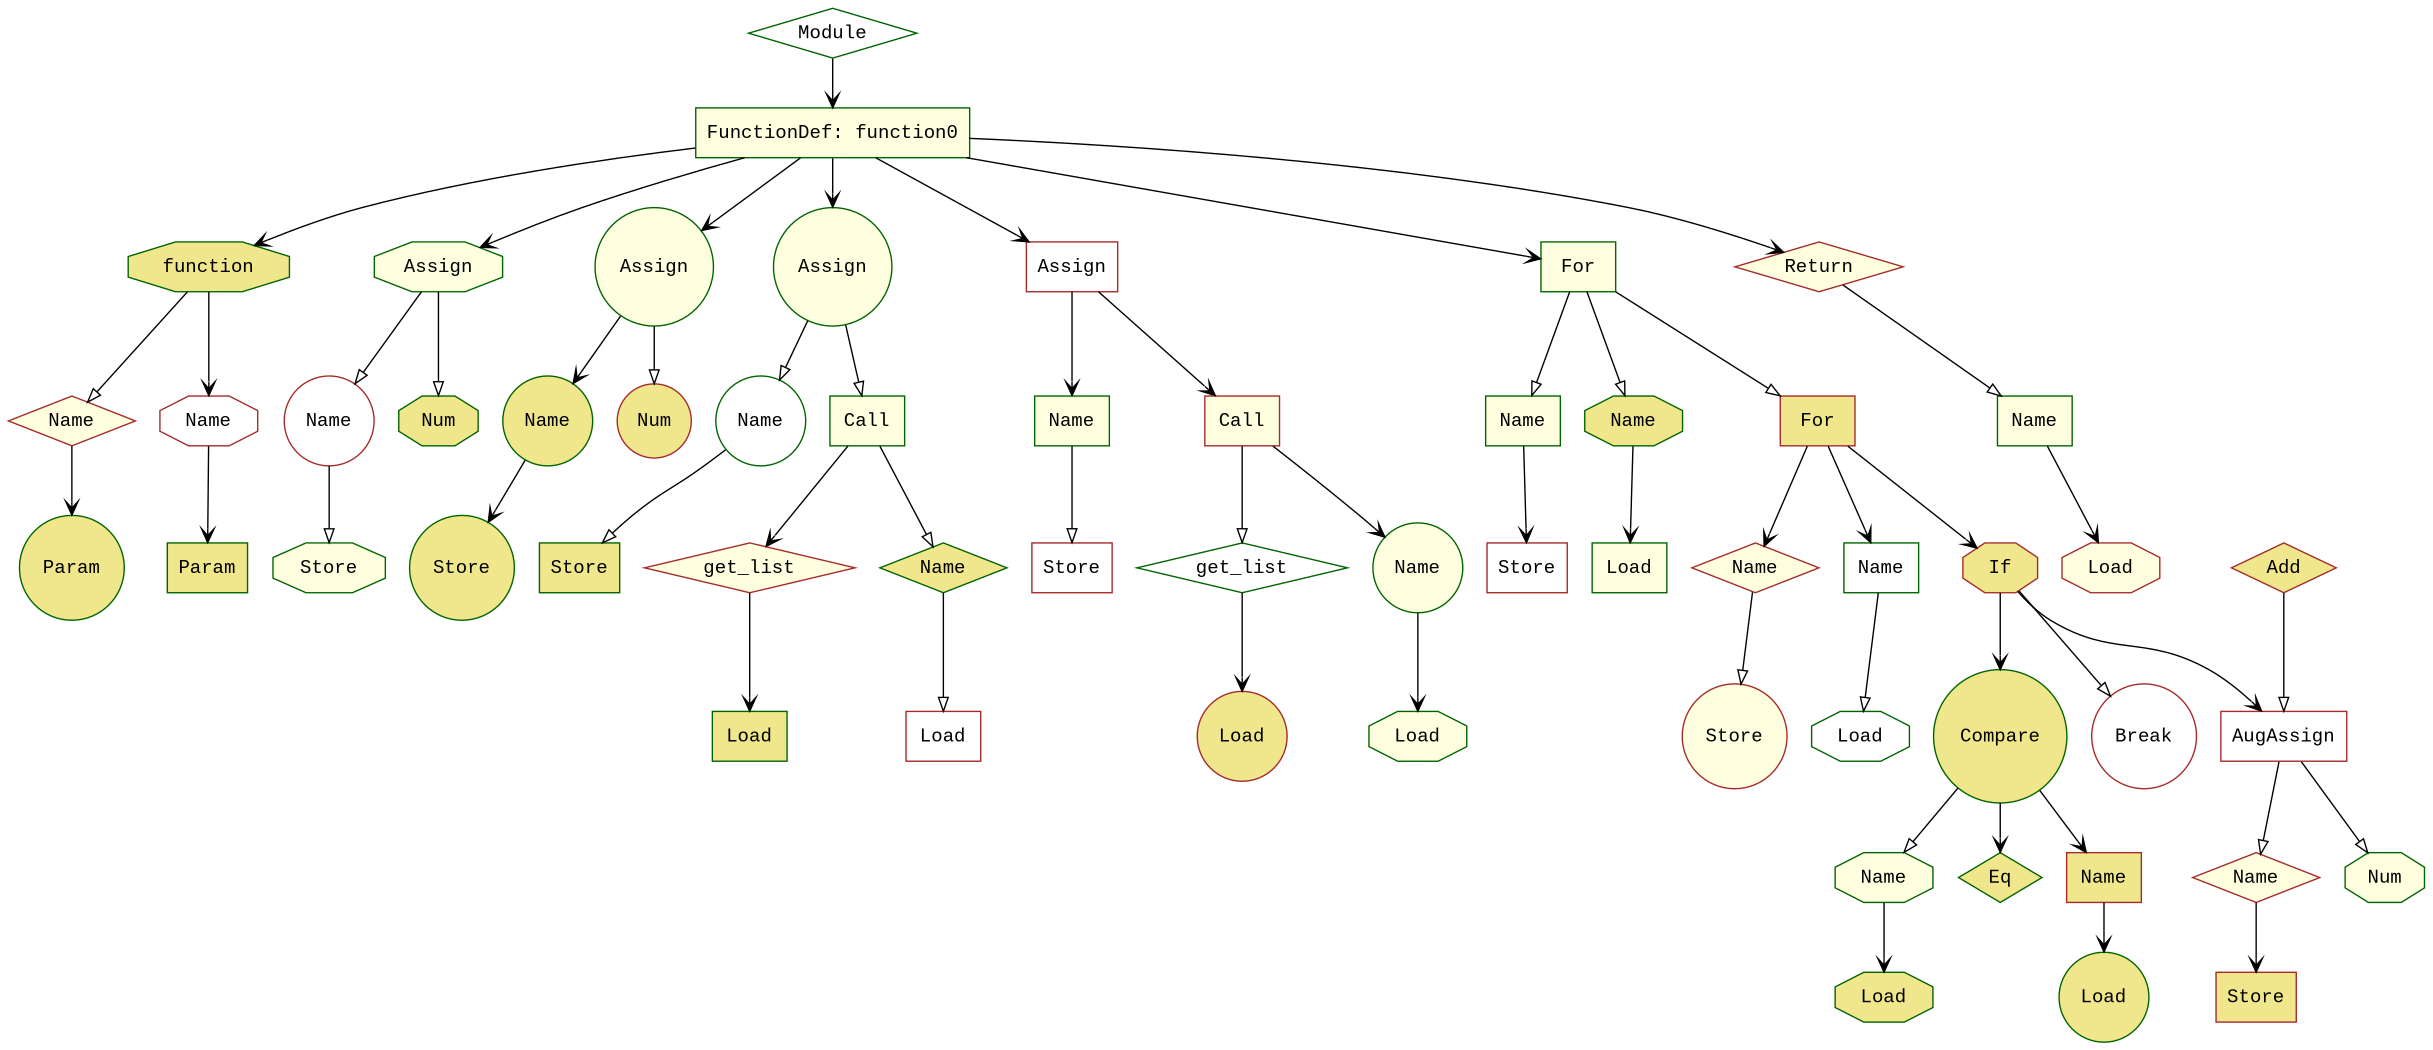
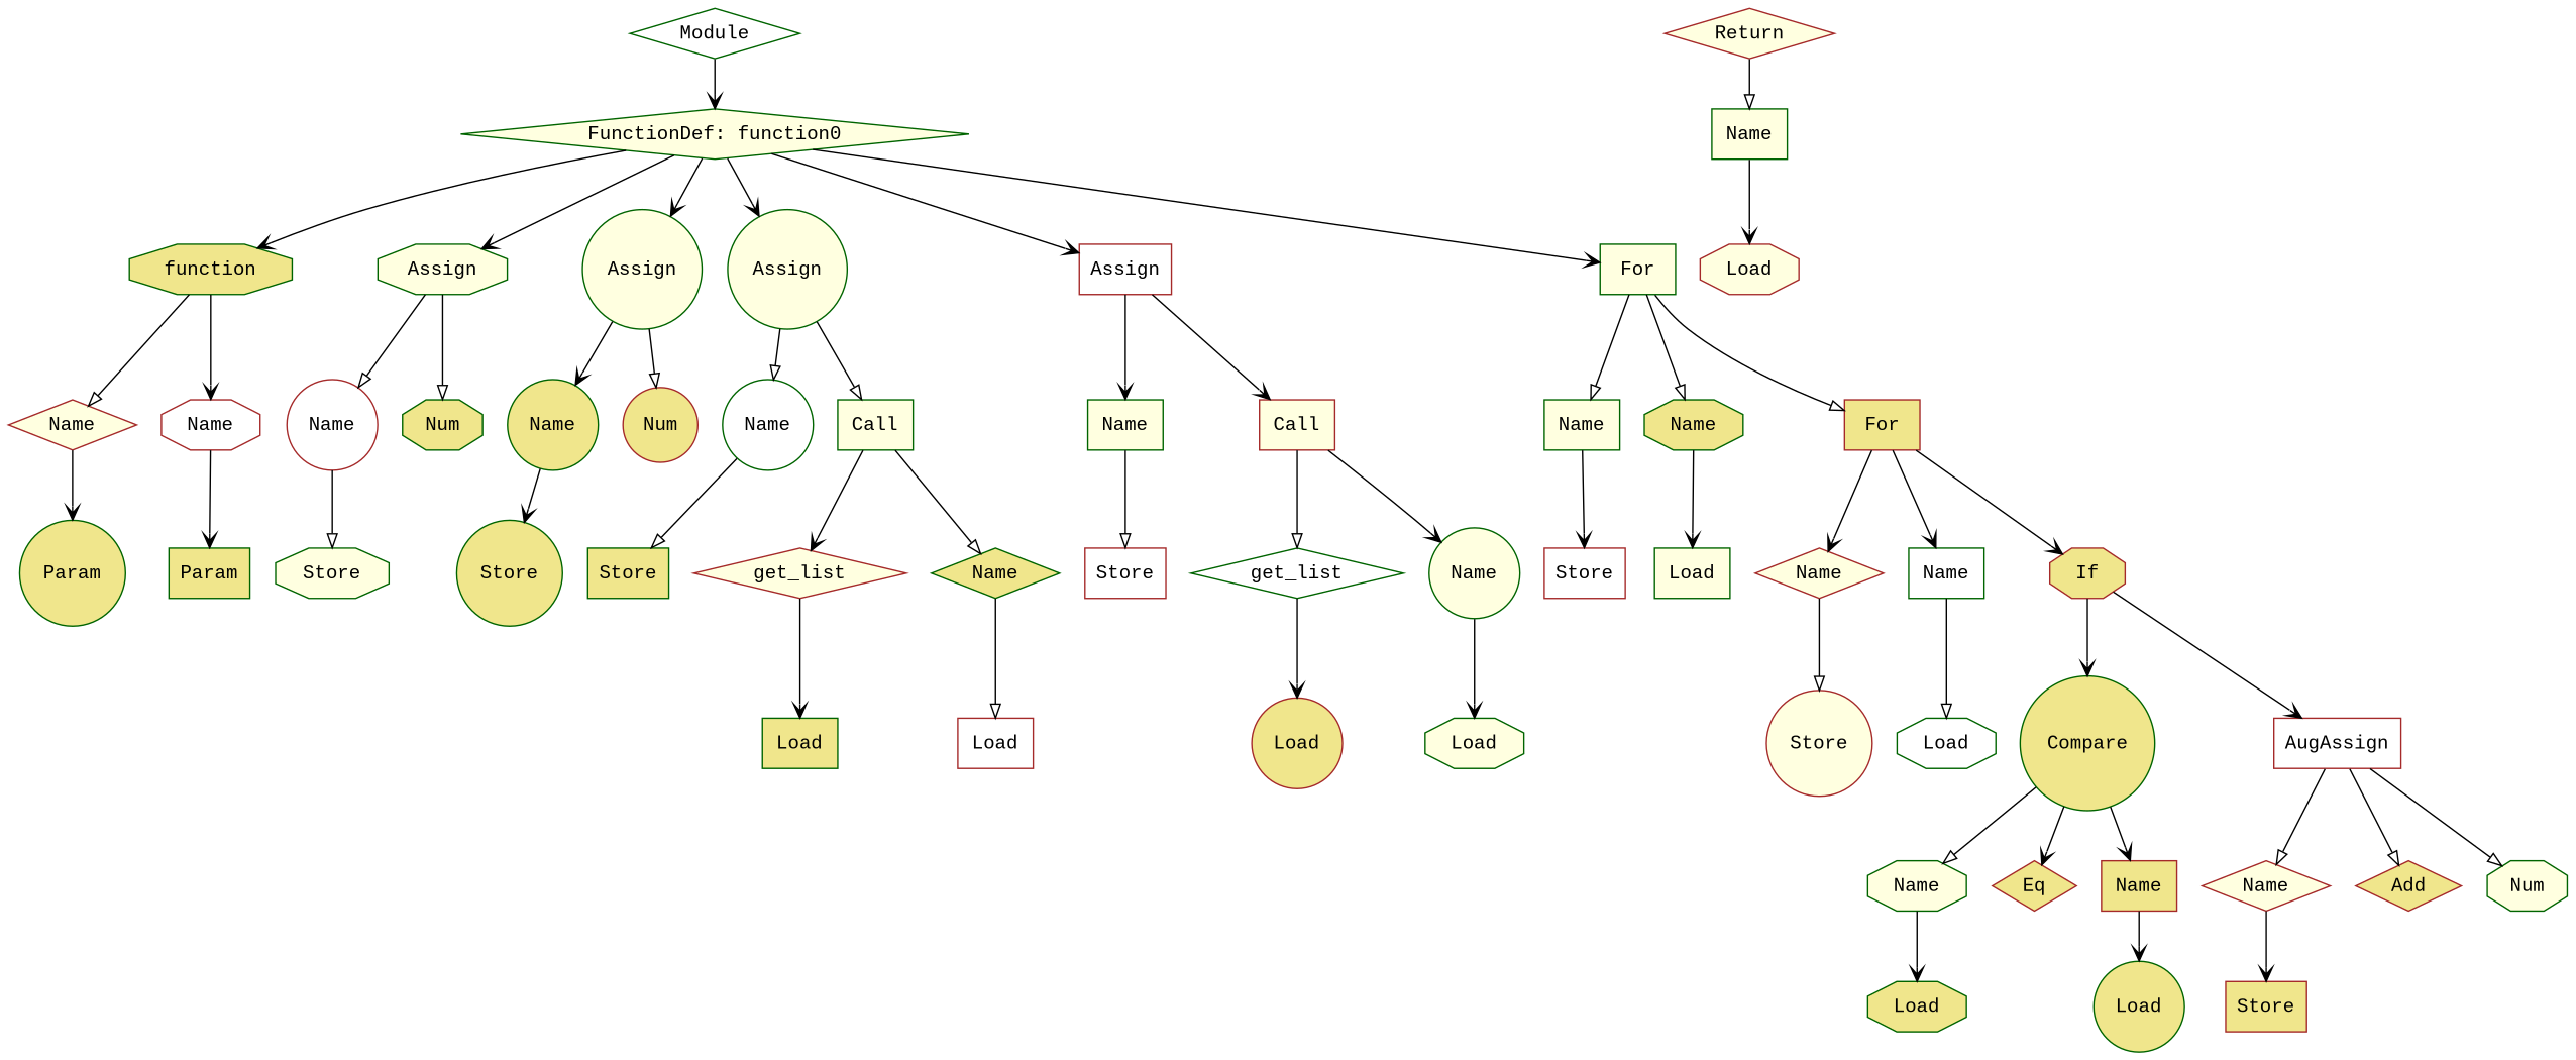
  digraph {
    fontname="Liberation Mono"
    node [color=darkgreen fillcolor=lightyellow fontname="Liberation Mono" shape=box style=filled]
    edge [arrowhead=vee fontname="Liberation Mono"]
    n1 [fillcolor=white label=Module shape=diamond]
-   n2 [label="FunctionDef: function0"]
+   n2 [label="FunctionDef: function0" shape=diamond]
    n3 [fillcolor=khaki label=function shape=octagon]
    n4 [label=Assign shape=octagon]
    n5 [label=Assign shape=circle]
    n6 [label=Assign shape=circle]
    n7 [color=brown fillcolor=white label=Assign]
    n8 [label=For]
    n9 [color=brown label=Return shape=diamond]
    n10 [color=brown label=Name shape=diamond]
    n11 [color=brown fillcolor=white label=Name shape=octagon]
    n12 [color=brown fillcolor=white label=Name shape=circle]
    n13 [fillcolor=khaki label=Num shape=octagon]
    n14 [fillcolor=khaki label=Name shape=circle]
    n15 [color=brown fillcolor=khaki label=Num shape=circle]
    n16 [fillcolor=white label=Name shape=circle]
    n17 [label=Call]
    n18 [label=Name]
    n19 [color=brown label=Call]
    n20 [label=Name]
    n21 [fillcolor=khaki label=Name shape=octagon]
    n22 [color=brown fillcolor=khaki label=For]
    n23 [label=Name]
    n24 [fillcolor=khaki label=Param shape=circle]
    n25 [fillcolor=khaki label=Param]
    n26 [label=Store shape=octagon]
    n27 [fillcolor=khaki label=Store shape=circle]
    n28 [fillcolor=khaki label=Store]
    n29 [color=brown label=get_list shape=diamond]
    n30 [fillcolor=khaki label=Name shape=diamond]
    n31 [color=brown fillcolor=white label=Store]
    n32 [fillcolor=white label=get_list shape=diamond]
    n33 [label=Name shape=circle]
    n34 [color=brown fillcolor=white label=Store]
    n35 [label=Load]
    n36 [color=brown label=Name shape=diamond]
    n37 [fillcolor=white label=Name]
    n38 [color=brown fillcolor=khaki label=If shape=octagon]
    n39 [color=brown label=Load shape=octagon]
    n40 [fillcolor=khaki label=Load]
    n41 [color=brown fillcolor=white label=Load]
    n42 [color=brown fillcolor=khaki label=Load shape=circle]
    n43 [label=Load shape=octagon]
    n44 [color=brown label=Store shape=circle]
    n45 [fillcolor=white label=Load shape=octagon]
    n46 [fillcolor=khaki label=Compare shape=circle]
    n47 [color=brown fillcolor=white label=AugAssign]
-   n48 [color=brown fillcolor=white label=Break shape=circle]
    n49 [label=Name shape=octagon]
-   n50 [fillcolor=khaki label=Eq shape=diamond]
+   n50 [color=brown fillcolor=khaki label=Eq shape=diamond]
    n51 [color=brown fillcolor=khaki label=Name]
    n52 [color=brown label=Name shape=diamond]
    n53 [color=brown fillcolor=khaki label=Add shape=diamond]
    n54 [label=Num shape=octagon]
    n55 [fillcolor=khaki label=Load shape=octagon]
    n56 [fillcolor=khaki label=Load shape=circle]
    n57 [color=brown fillcolor=khaki label=Store]
    n1 -> n2
    n2 -> n3
    n2 -> n4
    n2 -> n5
    n2 -> n6
    n2 -> n7
    n2 -> n8
-   n2 -> n9
    n3 -> n10 [arrowhead=onormal]
    n3 -> n11
    n4 -> n12 [arrowhead=onormal]
    n4 -> n13 [arrowhead=onormal]
    n5 -> n14
    n5 -> n15 [arrowhead=onormal]
    n6 -> n16 [arrowhead=onormal]
    n6 -> n17 [arrowhead=onormal]
    n7 -> n18
    n7 -> n19
    n8 -> n20 [arrowhead=onormal]
    n8 -> n21 [arrowhead=onormal]
    n8 -> n22 [arrowhead=onormal]
    n9 -> n23 [arrowhead=onormal]
    n10 -> n24
    n11 -> n25
    n12 -> n26 [arrowhead=onormal]
    n14 -> n27
    n16 -> n28 [arrowhead=onormal]
    n17 -> n29
    n17 -> n30 [arrowhead=onormal]
    n18 -> n31 [arrowhead=onormal]
    n19 -> n32 [arrowhead=onormal]
    n19 -> n33
    n20 -> n34
    n21 -> n35
    n22 -> n36
    n22 -> n37
    n22 -> n38
    n23 -> n39
    n29 -> n40
    n30 -> n41 [arrowhead=onormal]
    n32 -> n42
    n33 -> n43
    n36 -> n44 [arrowhead=onormal]
    n37 -> n45 [arrowhead=onormal]
    n38 -> n46
    n38 -> n47
-   n38 -> n48 [arrowhead=onormal]
    n46 -> n49 [arrowhead=onormal]
    n46 -> n50
    n46 -> n51
    n47 -> n52 [arrowhead=onormal]
-   n53 -> n47 [arrowhead=onormal]
+   n47 -> n53 [arrowhead=onormal]
    n47 -> n54 [arrowhead=onormal]
    n49 -> n55
    n51 -> n56
    n52 -> n57
  }
